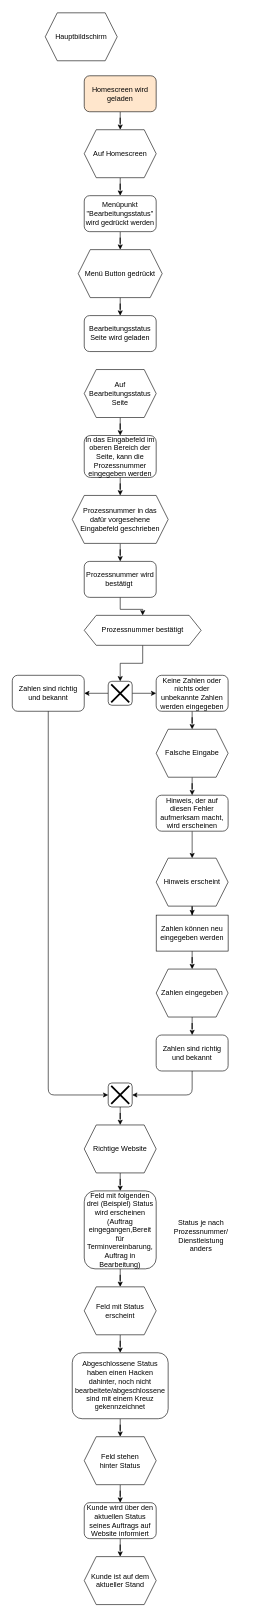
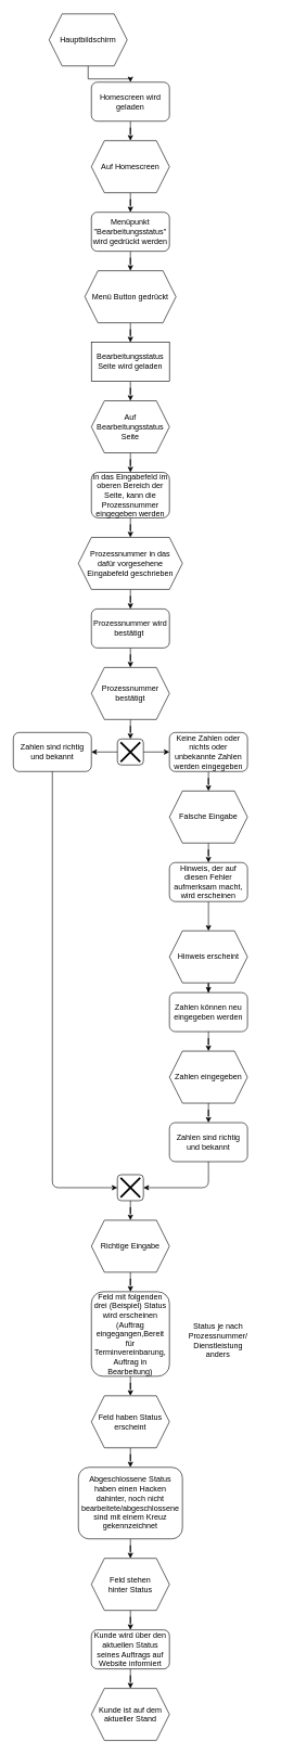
  <mxCell id="0" />
  <mxCell id="1" parent="0" />
+ <mxCell id="2" value="" style="edgeStyle=orthogonalEdgeStyle;rounded=0;orthogonalLoop=1;jettySize=auto;html=1;" parent="1" source="3" target="5" edge="1"><mxGeometry relative="1" as="geometry" /></mxCell>
  <mxCell id="3" value="Hauptbildschirm" style="shape=hexagon;perimeter=hexagonPerimeter2;whiteSpace=wrap;html=1;fixedSize=1;" parent="1" vertex="1"><mxGeometry x="75" y="20" width="120" height="80" as="geometry" /></mxCell>
  <mxCell id="4" value="" style="edgeStyle=orthogonalEdgeStyle;rounded=0;orthogonalLoop=1;jettySize=auto;html=1;" parent="1" source="5" target="7" edge="1"><mxGeometry relative="1" as="geometry" /></mxCell>
- <mxCell id="5" value="Homescreen wird geladen" style="rounded=1;whiteSpace=wrap;html=1;fillColor=#ffe6cc;" parent="1" vertex="1"><mxGeometry x="140" y="125" width="120" height="60" as="geometry" /></mxCell>
+ <mxCell id="5" value="Homescreen wird geladen" style="rounded=1;whiteSpace=wrap;html=1;" parent="1" vertex="1"><mxGeometry x="140" y="125" width="120" height="60" as="geometry" /></mxCell>
  <mxCell id="6" value="" style="edgeStyle=orthogonalEdgeStyle;rounded=0;orthogonalLoop=1;jettySize=auto;html=1;" parent="1" source="7" target="9" edge="1"><mxGeometry relative="1" as="geometry" /></mxCell>
  <mxCell id="7" value="Auf Homescreen" style="shape=hexagon;perimeter=hexagonPerimeter2;whiteSpace=wrap;html=1;fixedSize=1;" parent="1" vertex="1"><mxGeometry x="140" y="215" width="120" height="80" as="geometry" /></mxCell>
  <mxCell id="8" value="" style="edgeStyle=orthogonalEdgeStyle;rounded=0;orthogonalLoop=1;jettySize=auto;html=1;" parent="1" source="9" target="11" edge="1"><mxGeometry relative="1" as="geometry" /></mxCell>
  <mxCell id="9" value="Menüpunkt &quot;Bearbeitungsstatus&quot; wird gedrückt werden" style="rounded=1;whiteSpace=wrap;html=1;" parent="1" vertex="1"><mxGeometry x="140" y="325" width="120" height="60" as="geometry" /></mxCell>
  <mxCell id="10" value="" style="edgeStyle=orthogonalEdgeStyle;rounded=0;orthogonalLoop=1;jettySize=auto;html=1;" parent="1" source="11" target="13" edge="1"><mxGeometry relative="1" as="geometry" /></mxCell>
  <mxCell id="11" value="Menü Button gedrückt" style="shape=hexagon;perimeter=hexagonPerimeter2;whiteSpace=wrap;html=1;fixedSize=1;" parent="1" vertex="1"><mxGeometry x="130" y="415" width="140" height="80" as="geometry" /></mxCell>
- <mxCell id="13" value="Bearbeitungsstatus Seite wird geladen" style="rounded=1;whiteSpace=wrap;html=1;" parent="1" vertex="1"><mxGeometry x="140" y="525" width="120" height="60" as="geometry" /></mxCell>
+ <mxCell id="12" value="" style="edgeStyle=orthogonalEdgeStyle;rounded=0;orthogonalLoop=1;jettySize=auto;html=1;" parent="1" source="13" target="15" edge="1"><mxGeometry relative="1" as="geometry" /></mxCell>
+ <mxCell id="13" value="Bearbeitungsstatus Seite wird geladen" style="whiteSpace=wrap;html=1;rounded=0;" parent="1" vertex="1"><mxGeometry x="140" y="525" width="120" height="60" as="geometry" /></mxCell>
  <mxCell id="14" value="" style="edgeStyle=orthogonalEdgeStyle;rounded=0;orthogonalLoop=1;jettySize=auto;html=1;" parent="1" source="15" target="17" edge="1"><mxGeometry relative="1" as="geometry" /></mxCell>
  <mxCell id="15" value="Auf Bearbeitungsstatus Seite" style="shape=hexagon;perimeter=hexagonPerimeter2;whiteSpace=wrap;html=1;fixedSize=1;" parent="1" vertex="1"><mxGeometry x="140" y="615" width="120" height="80" as="geometry" /></mxCell>
  <mxCell id="16" value="" style="edgeStyle=orthogonalEdgeStyle;rounded=0;orthogonalLoop=1;jettySize=auto;html=1;" parent="1" source="17" target="21" edge="1"><mxGeometry relative="1" as="geometry" /></mxCell>
  <mxCell id="17" value="In das Eingabefeld im oberen Bereich der Seite, kann die Prozessnummer eingegeben werden" style="rounded=1;whiteSpace=wrap;html=1;" parent="1" vertex="1"><mxGeometry x="140" y="725" width="120" height="70" as="geometry" /></mxCell>
  <mxCell id="18" value="" style="edgeStyle=orthogonalEdgeStyle;rounded=0;orthogonalLoop=1;jettySize=auto;html=1;" parent="1" source="19" target="23" edge="1"><mxGeometry relative="1" as="geometry" /></mxCell>
  <mxCell id="19" value="Prozessnummer wird bestätigt&amp;nbsp;" style="rounded=1;whiteSpace=wrap;html=1;" parent="1" vertex="1"><mxGeometry x="140" y="935" width="120" height="60" as="geometry" /></mxCell>
  <mxCell id="20" value="" style="edgeStyle=orthogonalEdgeStyle;rounded=0;orthogonalLoop=1;jettySize=auto;html=1;" parent="1" source="21" target="19" edge="1"><mxGeometry relative="1" as="geometry" /></mxCell>
  <mxCell id="21" value="Prozessnummer in das &lt;br&gt;dafür vorgesehene Eingabefeld geschrieben" style="shape=hexagon;perimeter=hexagonPerimeter2;whiteSpace=wrap;html=1;fixedSize=1;" parent="1" vertex="1"><mxGeometry x="120" y="825" width="160" height="80" as="geometry" /></mxCell>
  <mxCell id="22" value="" style="edgeStyle=orthogonalEdgeStyle;rounded=0;orthogonalLoop=1;jettySize=auto;html=1;entryX=0.5;entryY=0;entryDx=0;entryDy=0;" parent="1" source="23" target="26" edge="1"><mxGeometry relative="1" as="geometry" /></mxCell>
- <mxCell id="23" value="Prozessnummer bestätigt" style="shape=hexagon;perimeter=hexagonPerimeter2;whiteSpace=wrap;html=1;fixedSize=1;" parent="1" vertex="1"><mxGeometry x="140" y="1025" width="195" height="50" as="geometry" /></mxCell>
+ <mxCell id="23" value="Prozessnummer bestätigt" style="shape=hexagon;perimeter=hexagonPerimeter2;whiteSpace=wrap;html=1;fixedSize=1;" parent="1" vertex="1"><mxGeometry x="140" y="1025" width="120" height="80" as="geometry" /></mxCell>
  <mxCell id="24" value="" style="edgeStyle=orthogonalEdgeStyle;rounded=0;orthogonalLoop=1;jettySize=auto;html=1;" parent="1" source="26" target="29" edge="1"><mxGeometry relative="1" as="geometry" /></mxCell>
  <mxCell id="25" value="" style="edgeStyle=orthogonalEdgeStyle;rounded=0;orthogonalLoop=1;jettySize=auto;html=1;" parent="1" source="26" target="30" edge="1"><mxGeometry relative="1" as="geometry" /></mxCell>
  <mxCell id="26" value="" style="rounded=1;whiteSpace=wrap;html=1;" parent="1" vertex="1"><mxGeometry x="180" y="1135" width="40" height="40" as="geometry" /></mxCell>
  <mxCell id="27" value="" style="shape=umlDestroy;whiteSpace=wrap;html=1;strokeWidth=3;rounded=1;" parent="1" vertex="1"><mxGeometry x="185" y="1140" width="30" height="30" as="geometry" /></mxCell>
  <mxCell id="28" value="" style="edgeStyle=orthogonalEdgeStyle;rounded=0;orthogonalLoop=1;jettySize=auto;html=1;" parent="1" source="29" target="32" edge="1"><mxGeometry relative="1" as="geometry" /></mxCell>
  <mxCell id="29" value="Keine Zahlen oder nichts oder unbekannte Zahlen werden eingegeben" style="rounded=1;whiteSpace=wrap;html=1;" parent="1" vertex="1"><mxGeometry x="260" y="1125" width="120" height="60" as="geometry" /></mxCell>
  <mxCell id="30" value="Zahlen sind richtig und bekannt" style="rounded=1;whiteSpace=wrap;html=1;" parent="1" vertex="1"><mxGeometry x="20" y="1125" width="120" height="60" as="geometry" /></mxCell>
  <mxCell id="31" value="" style="edgeStyle=orthogonalEdgeStyle;rounded=0;orthogonalLoop=1;jettySize=auto;html=1;" parent="1" source="32" target="36" edge="1"><mxGeometry relative="1" as="geometry" /></mxCell>
  <mxCell id="32" value="Falsche Eingabe" style="shape=hexagon;perimeter=hexagonPerimeter2;whiteSpace=wrap;html=1;fixedSize=1;" parent="1" vertex="1"><mxGeometry x="260" y="1215" width="120" height="80" as="geometry" /></mxCell>
  <mxCell id="33" value="" style="edgeStyle=orthogonalEdgeStyle;rounded=0;orthogonalLoop=1;jettySize=auto;html=1;" parent="1" source="34" target="38" edge="1"><mxGeometry relative="1" as="geometry" /></mxCell>
  <mxCell id="34" value="Hinweis erscheint" style="shape=hexagon;perimeter=hexagonPerimeter2;whiteSpace=wrap;html=1;fixedSize=1;" parent="1" vertex="1"><mxGeometry x="260" y="1430" width="120" height="80" as="geometry" /></mxCell>
  <mxCell id="35" value="" style="edgeStyle=orthogonalEdgeStyle;rounded=0;orthogonalLoop=1;jettySize=auto;html=1;" parent="1" source="36" target="34" edge="1"><mxGeometry relative="1" as="geometry" /></mxCell>
  <mxCell id="36" value="Hinweis, der auf diesen Fehler aufmerksam macht, wird erscheinen" style="rounded=1;whiteSpace=wrap;html=1;" parent="1" vertex="1"><mxGeometry x="260" y="1325" width="120" height="60" as="geometry" /></mxCell>
  <mxCell id="37" value="" style="edgeStyle=orthogonalEdgeStyle;rounded=0;orthogonalLoop=1;jettySize=auto;html=1;" parent="1" source="38" target="40" edge="1"><mxGeometry relative="1" as="geometry" /></mxCell>
- <mxCell id="38" value="Zahlen können neu eingegeben werden" style="whiteSpace=wrap;html=1;rounded=0;" parent="1" vertex="1"><mxGeometry x="260" y="1525" width="120" height="60" as="geometry" /></mxCell>
+ <mxCell id="38" value="Zahlen können neu eingegeben werden" style="rounded=1;whiteSpace=wrap;html=1;" parent="1" vertex="1"><mxGeometry x="260" y="1525" width="120" height="60" as="geometry" /></mxCell>
  <mxCell id="39" value="" style="edgeStyle=orthogonalEdgeStyle;rounded=0;orthogonalLoop=1;jettySize=auto;html=1;" parent="1" source="40" target="41" edge="1"><mxGeometry relative="1" as="geometry" /></mxCell>
  <mxCell id="40" value="Zahlen eingegeben" style="shape=hexagon;perimeter=hexagonPerimeter2;whiteSpace=wrap;html=1;fixedSize=1;" parent="1" vertex="1"><mxGeometry x="260" y="1615" width="120" height="80" as="geometry" /></mxCell>
  <mxCell id="41" value="Zahlen sind richtig und bekannt" style="rounded=1;whiteSpace=wrap;html=1;" parent="1" vertex="1"><mxGeometry x="260" y="1725" width="120" height="60" as="geometry" /></mxCell>
  <mxCell id="42" value="" style="edgeStyle=orthogonalEdgeStyle;rounded=0;orthogonalLoop=1;jettySize=auto;html=1;" parent="1" source="43" target="48" edge="1"><mxGeometry relative="1" as="geometry" /></mxCell>
  <mxCell id="43" value="" style="rounded=1;whiteSpace=wrap;html=1;" parent="1" vertex="1"><mxGeometry x="180" y="1805" width="40" height="40" as="geometry" /></mxCell>
  <mxCell id="44" value="" style="shape=umlDestroy;whiteSpace=wrap;html=1;strokeWidth=3;rounded=1;" parent="1" vertex="1"><mxGeometry x="185" y="1810" width="30" height="30" as="geometry" /></mxCell>
  <mxCell id="45" value="" style="endArrow=classic;html=1;entryX=0;entryY=0.5;entryDx=0;entryDy=0;exitX=0.5;exitY=1;exitDx=0;exitDy=0;" parent="1" source="30" target="43" edge="1"><mxGeometry width="50" height="50" relative="1" as="geometry"><mxPoint x="150" y="1735" as="sourcePoint" /><mxPoint x="200" y="1685" as="targetPoint" /><Array as="points"><mxPoint x="80" y="1825" /></Array></mxGeometry></mxCell>
  <mxCell id="46" value="" style="endArrow=classic;html=1;entryX=1;entryY=0.5;entryDx=0;entryDy=0;exitX=0.5;exitY=1;exitDx=0;exitDy=0;" parent="1" source="41" target="43" edge="1"><mxGeometry width="50" height="50" relative="1" as="geometry"><mxPoint x="90" y="1605" as="sourcePoint" /><mxPoint x="200" y="1685" as="targetPoint" /><Array as="points"><mxPoint x="320" y="1825" /></Array></mxGeometry></mxCell>
  <mxCell id="47" value="" style="edgeStyle=orthogonalEdgeStyle;rounded=0;orthogonalLoop=1;jettySize=auto;html=1;" parent="1" source="48" target="50" edge="1"><mxGeometry relative="1" as="geometry" /></mxCell>
- <mxCell id="48" value="Richtige Website" style="shape=hexagon;perimeter=hexagonPerimeter2;whiteSpace=wrap;html=1;fixedSize=1;" parent="1" vertex="1"><mxGeometry x="140" y="1875" width="120" height="80" as="geometry" /></mxCell>
+ <mxCell id="48" value="Richtige Eingabe" style="shape=hexagon;perimeter=hexagonPerimeter2;whiteSpace=wrap;html=1;fixedSize=1;" parent="1" vertex="1"><mxGeometry x="140" y="1875" width="120" height="80" as="geometry" /></mxCell>
  <mxCell id="49" value="" style="edgeStyle=orthogonalEdgeStyle;rounded=0;orthogonalLoop=1;jettySize=auto;html=1;" parent="1" source="50" target="53" edge="1"><mxGeometry relative="1" as="geometry" /></mxCell>
  <mxCell id="50" value="Feld mit folgenden drei (Beispiel) Status wird erscheinen (Auftrag eingegangen,Bereit für Terminvereinbarung, Auftrag in Bearbeitung)" style="rounded=1;whiteSpace=wrap;html=1;" parent="1" vertex="1"><mxGeometry x="140" y="1985" width="120" height="130" as="geometry" /></mxCell>
  <mxCell id="51" value="Status je nach Prozessnummer/&lt;br&gt;Dienstleistung&lt;br&gt;anders" style="text;html=1;strokeColor=none;fillColor=none;align=center;verticalAlign=middle;whiteSpace=wrap;rounded=0;" parent="1" vertex="1"><mxGeometry x="260" y="2035" width="150" height="50" as="geometry" /></mxCell>
  <mxCell id="52" value="" style="edgeStyle=orthogonalEdgeStyle;rounded=0;orthogonalLoop=1;jettySize=auto;html=1;" parent="1" source="53" target="55" edge="1"><mxGeometry relative="1" as="geometry" /></mxCell>
- <mxCell id="53" value="Feld mit Status erscheint" style="shape=hexagon;perimeter=hexagonPerimeter2;whiteSpace=wrap;html=1;fixedSize=1;" parent="1" vertex="1"><mxGeometry x="140" y="2145" width="120" height="80" as="geometry" /></mxCell>
+ <mxCell id="53" value="Feld haben Status erscheint" style="shape=hexagon;perimeter=hexagonPerimeter2;whiteSpace=wrap;html=1;fixedSize=1;" parent="1" vertex="1"><mxGeometry x="140" y="2145" width="120" height="80" as="geometry" /></mxCell>
  <mxCell id="54" value="" style="edgeStyle=orthogonalEdgeStyle;rounded=0;orthogonalLoop=1;jettySize=auto;html=1;" parent="1" source="55" target="57" edge="1"><mxGeometry relative="1" as="geometry" /></mxCell>
  <mxCell id="55" value="Abgeschlossene Status haben einen Hacken dahinter, noch nicht bearbeitete/abgeschlossene sind mit einem Kreuz gekennzeichnet" style="rounded=1;whiteSpace=wrap;html=1;" parent="1" vertex="1"><mxGeometry x="120" y="2255" width="160" height="110" as="geometry" /></mxCell>
  <mxCell id="56" value="" style="edgeStyle=orthogonalEdgeStyle;rounded=0;orthogonalLoop=1;jettySize=auto;html=1;" parent="1" source="57" target="59" edge="1"><mxGeometry relative="1" as="geometry" /></mxCell>
  <mxCell id="57" value="Feld stehen &lt;br&gt;hinter Status" style="shape=hexagon;perimeter=hexagonPerimeter2;whiteSpace=wrap;html=1;fixedSize=1;" parent="1" vertex="1"><mxGeometry x="140" y="2395" width="120" height="80" as="geometry" /></mxCell>
  <mxCell id="58" value="" style="edgeStyle=orthogonalEdgeStyle;rounded=0;orthogonalLoop=1;jettySize=auto;html=1;" parent="1" source="59" target="60" edge="1"><mxGeometry relative="1" as="geometry" /></mxCell>
  <mxCell id="59" value="Kunde wird über den aktuellen Status seines Auftrags auf Website informiert" style="rounded=1;whiteSpace=wrap;html=1;" parent="1" vertex="1"><mxGeometry x="140" y="2505" width="120" height="60" as="geometry" /></mxCell>
  <mxCell id="60" value="Kunde ist auf dem aktueller Stand" style="shape=hexagon;perimeter=hexagonPerimeter2;whiteSpace=wrap;html=1;fixedSize=1;" parent="1" vertex="1"><mxGeometry x="140" y="2595" width="120" height="80" as="geometry" /></mxCell>
